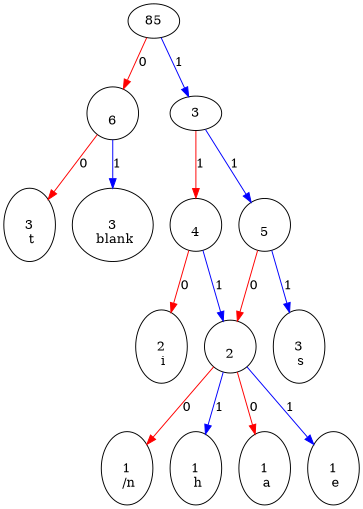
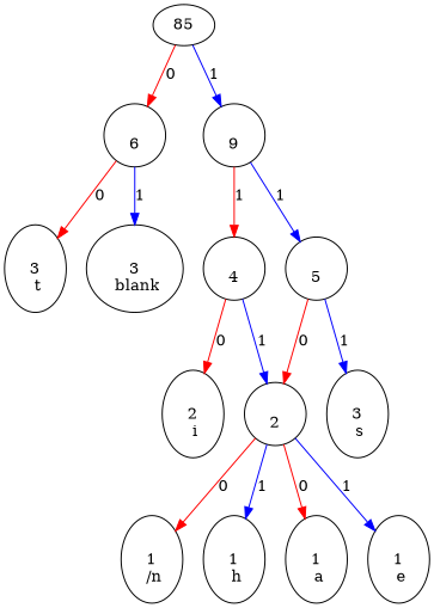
  digraph {
    edge [color=red]
    n1 [label=85]
    "\n6"
-   "\n9" [label=3]
+   "\n9"
    "\n3\n t"
    "\n3\n blank"
    "\n4"
    "\n5"
    "\n2\n i"
    "\n2"
    "\n3\n s"
    "\n1\n /n"
    "\n1\n h"
    "\n1\n a"
    "\n1\n e"
    n1 -> "\n6" [label=0]
    n1 -> "\n9" [color=blue label=1]
    "\n6" -> "\n3\n t" [label=0]
    "\n6" -> "\n3\n blank" [color=blue label=1]
    "\n9" -> "\n4" [label=1]
    "\n9" -> "\n5" [color=blue label=1]
    "\n4" -> "\n2\n i" [label=0]
    "\n4" -> "\n2" [color=blue label=1]
    "\n5" -> "\n2" [label=0]
    "\n5" -> "\n3\n s" [color=blue label=1]
    "\n2" -> "\n1\n /n" [label=0]
    "\n2" -> "\n1\n h" [color=blue label=1]
    "\n2" -> "\n1\n a" [label=0]
    "\n2" -> "\n1\n e" [color=blue label=1]
  }
